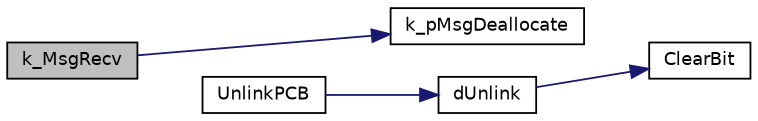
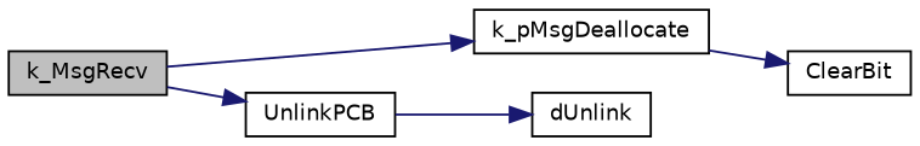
  digraph {
    rankdir=LR
    node [color=black fillcolor=white fontname=Helvetica fontsize=10 shape=record style=filled]
    edge [color=midnightblue fontname=Helvetica fontsize=10 labelfontname=Helvetica labelfontsize=10 style=solid]
    n1 [fillcolor=grey75 fontcolor=black height=0.2 label=k_MsgRecv width=0.4]
    n2 [height=0.2 label=k_pMsgDeallocate width=0.4]
    n3 [height=0.2 label=UnlinkPCB width=0.4]
    n4 [height=0.2 label=dUnlink width=0.4]
    n5 [height=0.2 label=ClearBit width=0.4]
    n1 -> n2
-   n4 -> n5
+   n1 -> n3
+   n2 -> n5
    n3 -> n4
  }
